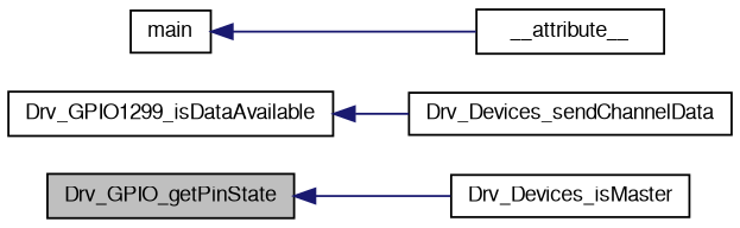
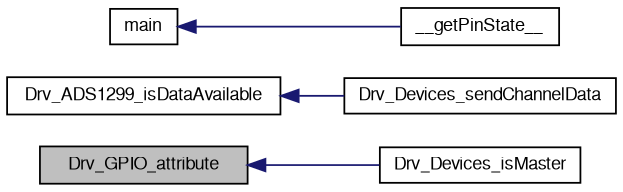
  digraph {
    rankdir=LR
    node [color=black fillcolor=white fontname=FreeSans fontsize=10 shape=record style=filled]
    edge [color=midnightblue dir=back fontname=FreeSans fontsize=10 labelfontname=FreeSans labelfontsize=10 style=solid]
-   n1 [fillcolor=grey75 fontcolor=black height=0.2 label=Drv_GPIO_getPinState width=0.4]
+   n1 [fillcolor=grey75 fontcolor=black height=0.2 label=Drv_GPIO_attribute width=0.4]
    n2 [height=0.2 label=Drv_Devices_isMaster width=0.4]
-   n3 [height=0.2 label=Drv_GPIO1299_isDataAvailable width=0.4]
+   n3 [height=0.2 label=Drv_ADS1299_isDataAvailable width=0.4]
    n4 [height=0.2 label=Drv_Devices_sendChannelData width=0.4]
    n5 [height=0.2 label=main width=0.4]
-   n6 [height=0.2 label=__attribute__ width=0.4]
+   n6 [height=0.2 label=__getPinState__ width=0.4]
    n1 -> n2
    n3 -> n4
    n5 -> n6
  }
